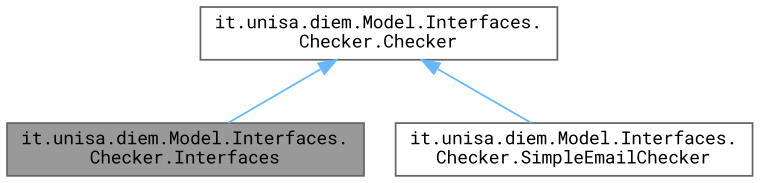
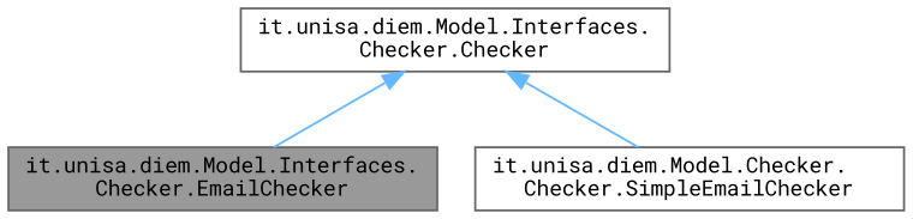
  digraph {
    fontname="Roboto Mono"
    node [color=gray40 fillcolor=white fontname="Roboto Mono" fontsize=10 shape=box style=filled]
    edge [color=steelblue1 dir=back fontname="Roboto Mono" fontsize=10 labelfontname=Helvetica labelfontsize=10 style=solid]
-   n1 [fillcolor=grey60 fontcolor=black height=0.2 label="it.unisa.diem.Model.Interfaces.\lChecker.Interfaces" width=0.4]
-   n2 [height=0.2 label="it.unisa.diem.Model.Interfaces.\lChecker.SimpleEmailChecker" width=0.4]
+   n1 [fillcolor=grey60 fontcolor=black height=0.2 label="it.unisa.diem.Model.Interfaces.\lChecker.EmailChecker" width=0.4]
+   n2 [height=0.2 label="it.unisa.diem.Model.Checker.\lChecker.SimpleEmailChecker" width=0.4]
    n3 [height=0.2 label="it.unisa.diem.Model.Interfaces.\lChecker.Checker" width=0.4]
    n3 -> n1
    n3 -> n2
  }
